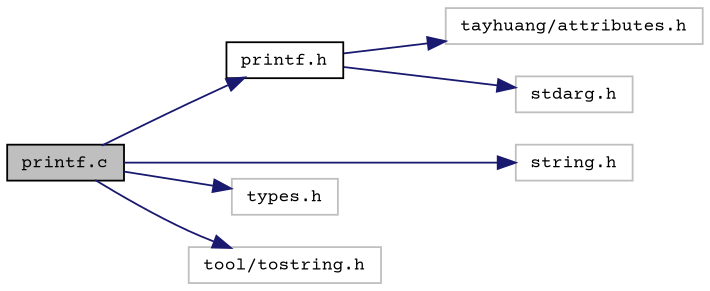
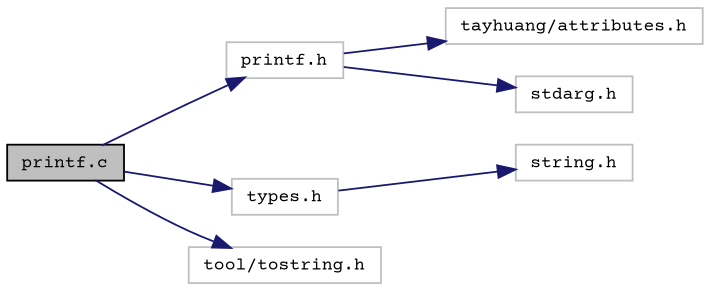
  digraph {
    fontname="Courier Prime"
    rankdir=LR
    node [color=grey75 fillcolor=white fontname="Courier Prime" fontsize=10 shape=record style=filled]
    edge [color=midnightblue fontname="Courier Prime" fontsize=10 labelfontname=Helvetica labelfontsize=10 style=solid]
    n1 [color=black fillcolor=grey75 fontcolor=black height=0.2 label="printf.c" width=0.4]
-   n2 [color=black height=0.2 label="printf.h" width=0.4]
+   n2 [height=0.2 label="printf.h" width=0.4]
    n3 [height=0.2 label="string.h" width=0.4]
    n4 [height=0.2 label="types.h" width=0.4]
    n5 [height=0.2 label="tool/tostring.h" width=0.4]
    n6 [height=0.2 label="tayhuang/attributes.h" width=0.4]
    n7 [height=0.2 label="stdarg.h" width=0.4]
    n1 -> n2
-   n1 -> n3
+   n4 -> n3
    n1 -> n4
    n1 -> n5
    n2 -> n6
    n2 -> n7
  }
